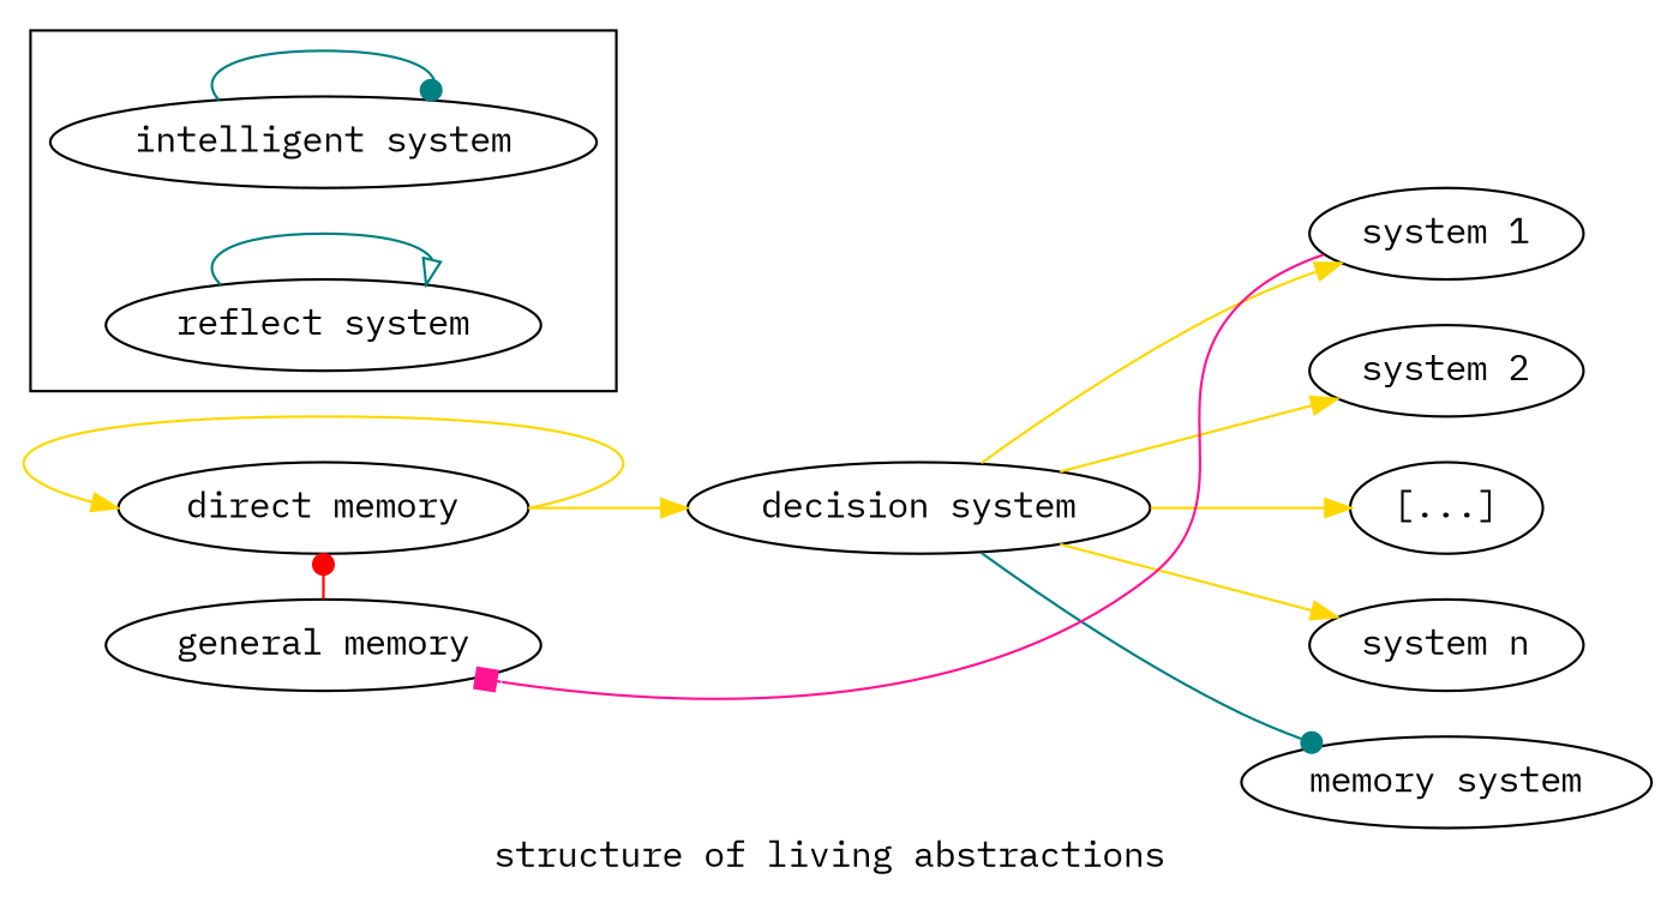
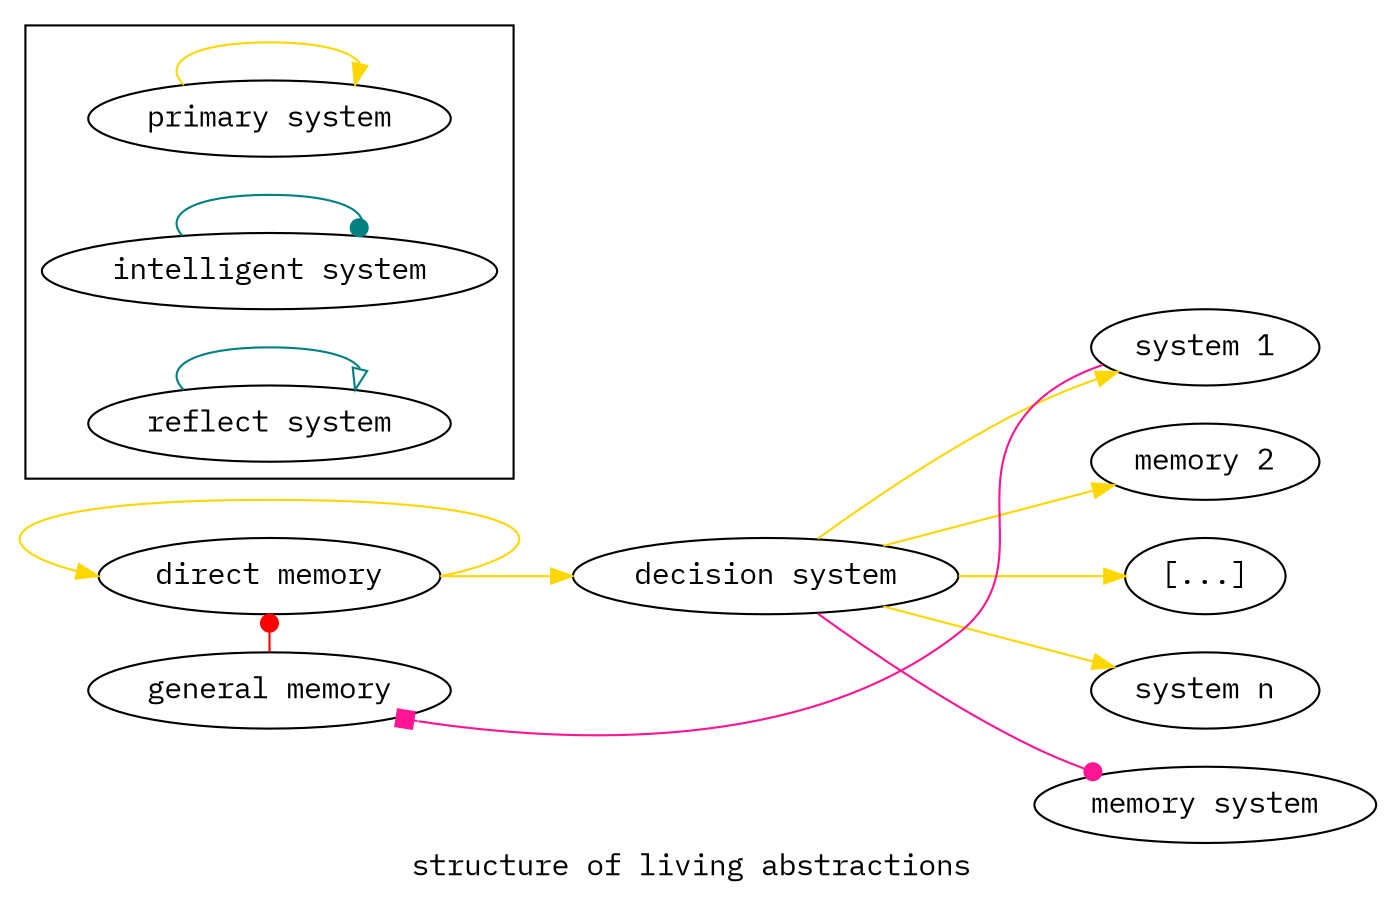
  digraph {
    fontname="IBM Plex Mono"
    label="structure of living abstractions"
    rankdir=LR
    node [fontname="IBM Plex Mono"]
    edge [color=gold fontname="IBM Plex Mono"]
    "direct memory"
    "decision system"
    "system 1"
-   "system 2"
+   "system 2" [label="memory 2"]
    "[...]"
    "system n"
    "memory system"
    "general memory"
+   "primary system"
    "intelligent system"
    "reflect system"
    subgraph sub_1 {
      "direct memory"
      "decision system"
      "system 1"
      "system 2"
      "[...]"
      "system n"
    }
    subgraph sub_2 {
      "direct memory"
      "decision system"
      "memory system"
      "general memory"
    }
    subgraph sub_3 {
      "direct memory"
      "decision system"
    }
    subgraph cluster_4 {
      label=""
+     "primary system"
      "intelligent system"
      "reflect system"
    }
    "direct memory" -> "direct memory" [headport=w tailport=e]
    "direct memory" -> "decision system"
    "decision system" -> "system 1"
    "decision system" -> "system 2"
    "decision system" -> "[...]"
    "decision system" -> "system n"
-   "decision system" -> "memory system" [arrowhead=dot color=teal]
+   "decision system" -> "memory system" [arrowhead=dot color=deeppink]
    "system 1" -> "general memory" [arrowhead=box color=deeppink constraint=false]
    "general memory" -> "direct memory" [arrowhead=dot color=red constraint=false]
+   "primary system" -> "primary system"
    "intelligent system" -> "intelligent system" [arrowhead=dot color=teal]
    "reflect system" -> "reflect system" [arrowhead=onormal color=teal]
  }
